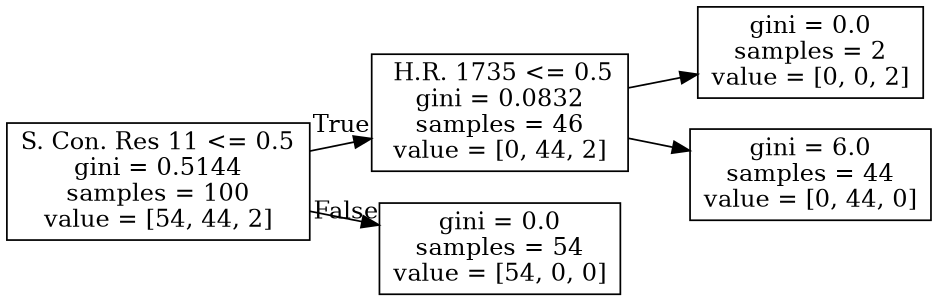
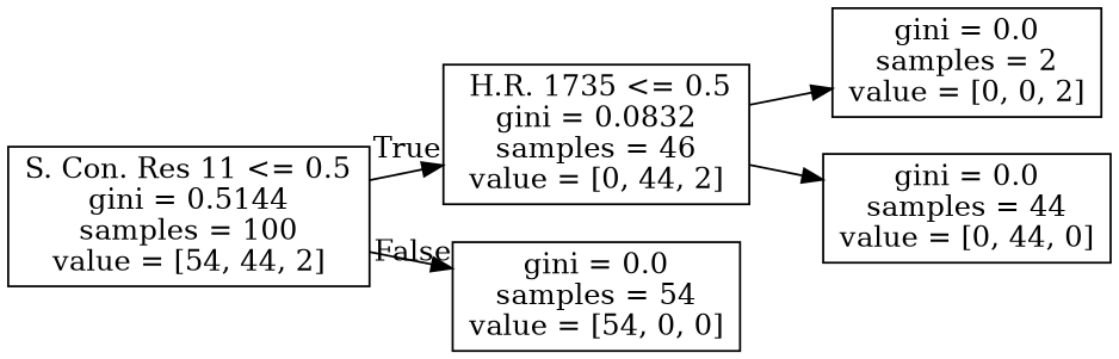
  digraph {
    rankdir=LR
    node [shape=box]
    n1 [label="S. Con. Res 11 <= 0.5\ngini = 0.5144\nsamples = 100\nvalue = [54, 44, 2]"]
    n2 [label=" H.R. 1735 <= 0.5\ngini = 0.0832\nsamples = 46\nvalue = [0, 44, 2]"]
    n3 [label="gini = 0.0\nsamples = 54\nvalue = [54, 0, 0]"]
    n4 [label="gini = 0.0\nsamples = 2\nvalue = [0, 0, 2]"]
-   n5 [label="gini = 6.0\nsamples = 44\nvalue = [0, 44, 0]"]
+   n5 [label="gini = 0.0\nsamples = 44\nvalue = [0, 44, 0]"]
    n1 -> n2 [headlabel=True labelangle=45 labeldistance=2.5]
    n1 -> n3 [headlabel=False labelangle=-45 labeldistance=2.5]
    n2 -> n4
    n2 -> n5
  }
